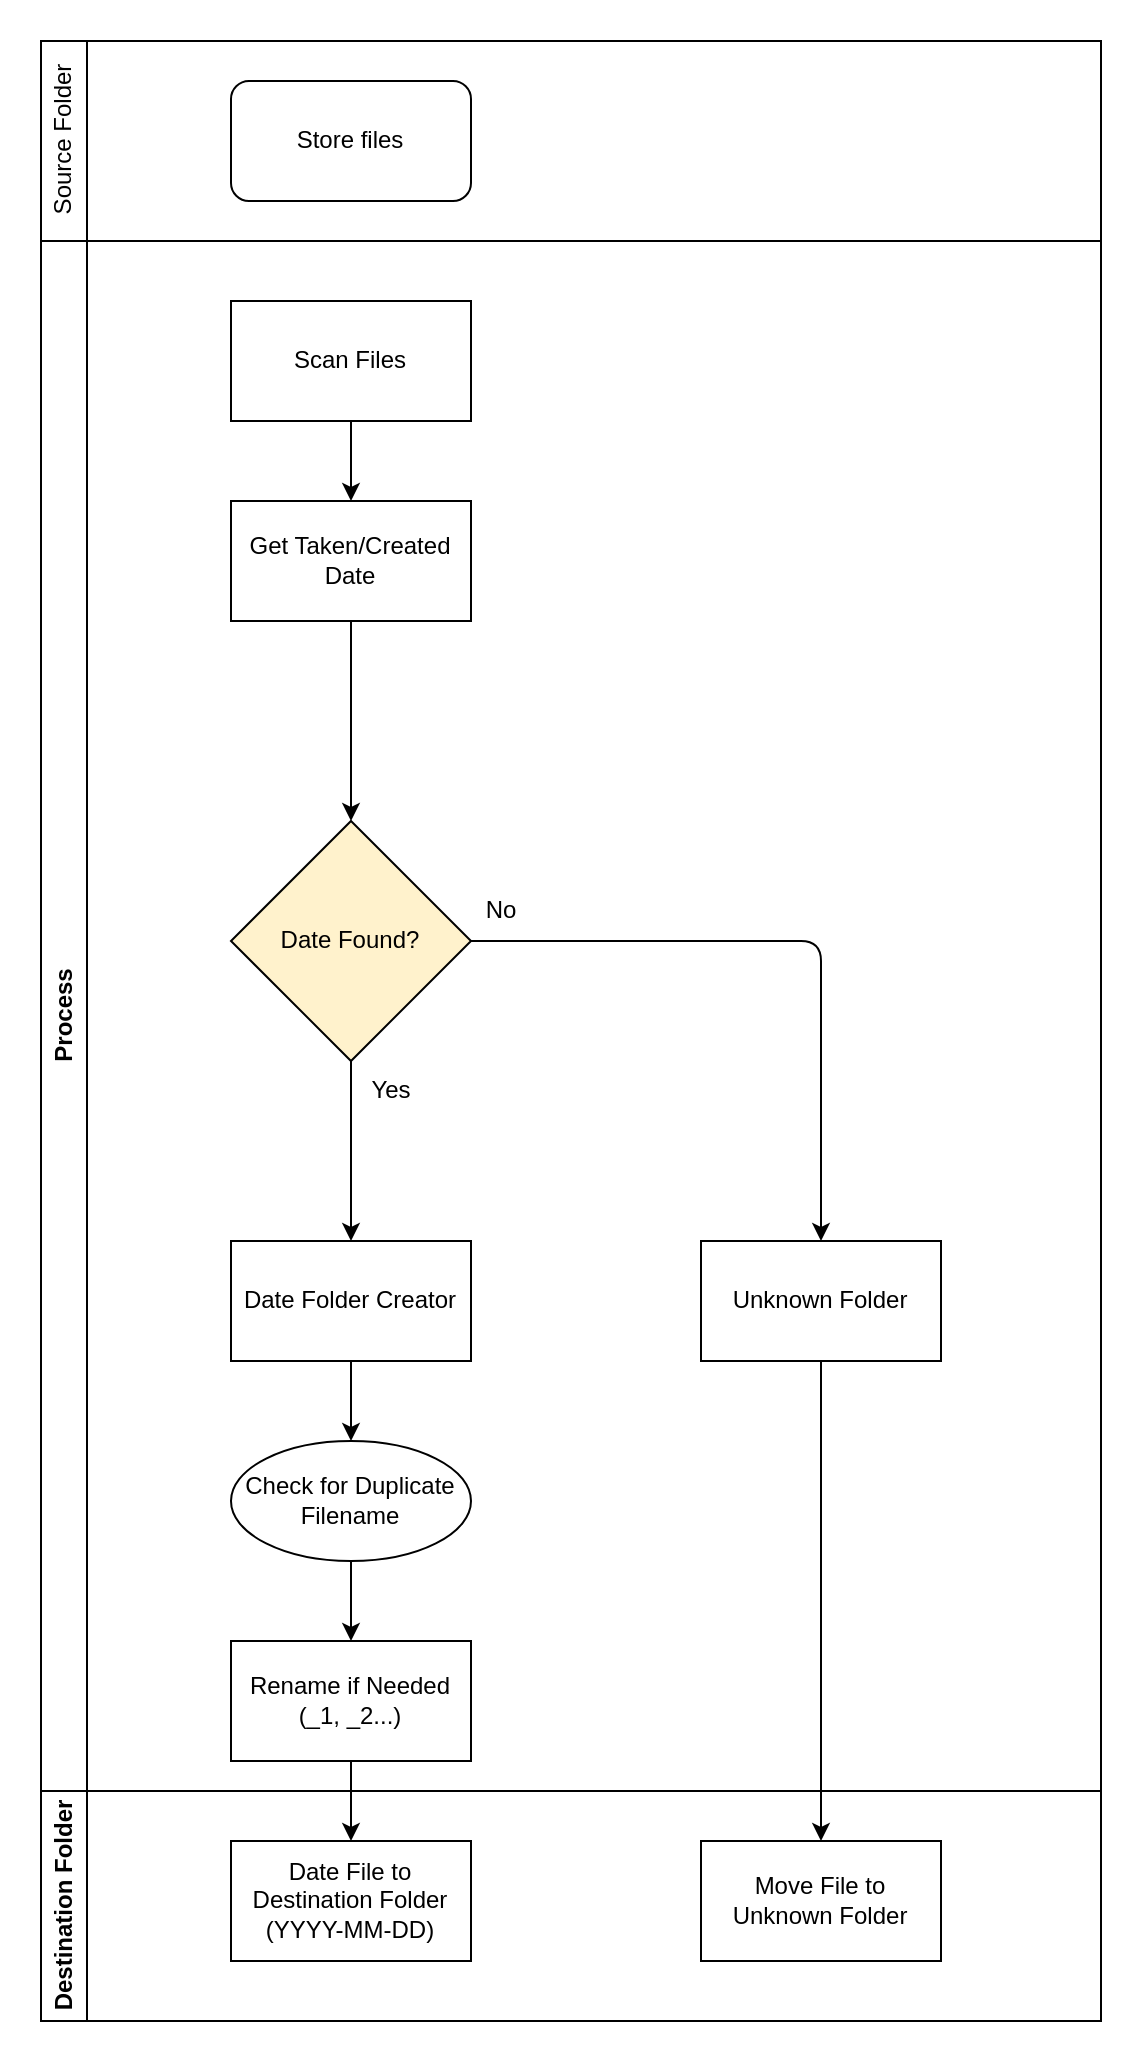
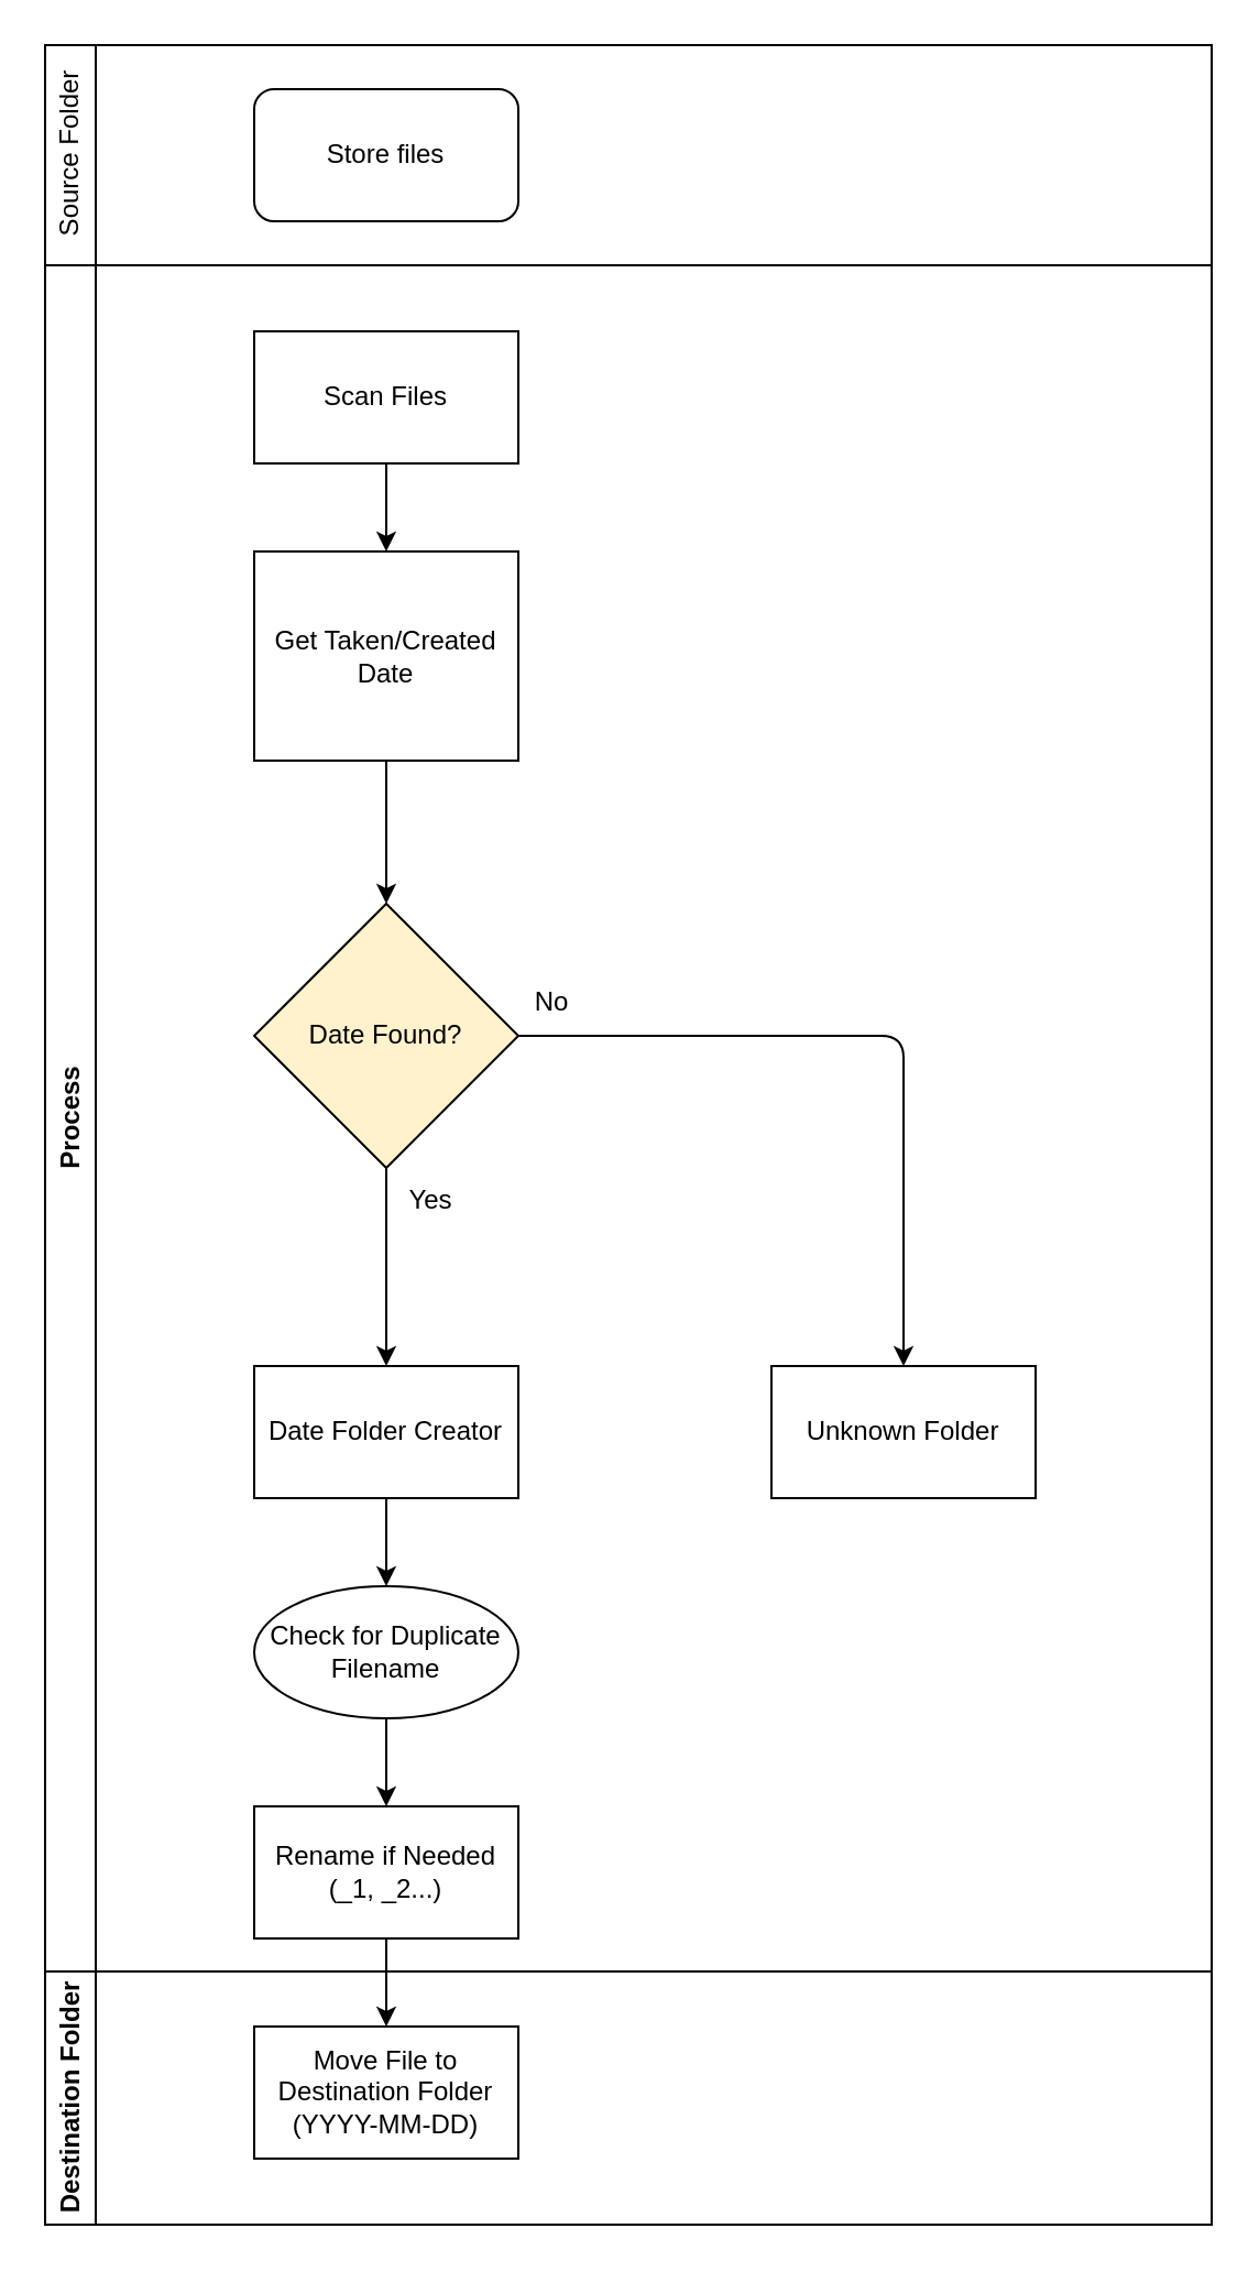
  <mxCell id="0" />
  <mxCell id="1" parent="0" />
  <mxCell id="2" value="Store files" style="rounded=1;whiteSpace=wrap;html=1;" parent="1" vertex="1"><mxGeometry x="115" y="40" width="120" height="60" as="geometry" /></mxCell>
  <mxCell id="3" value="Scan Files" style="rounded=0;whiteSpace=wrap;html=1;" parent="1" vertex="1"><mxGeometry x="115" y="150" width="120" height="60" as="geometry" /></mxCell>
  <mxCell id="4" value="Date Folder Creator" style="rounded=0;whiteSpace=wrap;html=1;" parent="1" vertex="1"><mxGeometry x="115" y="620" width="120" height="60" as="geometry" /></mxCell>
  <mxCell id="5" value="Unknown Folder" style="rounded=0;whiteSpace=wrap;html=1;" parent="1" vertex="1"><mxGeometry x="350" y="620" width="120" height="60" as="geometry" /></mxCell>
- <mxCell id="6" value="Move File to Unknown Folder" style="rounded=0;whiteSpace=wrap;html=1;" parent="1" vertex="1"><mxGeometry x="350" y="920" width="120" height="60" as="geometry" /></mxCell>
  <mxCell id="7" value="Check for Duplicate Filename" style="ellipse;whiteSpace=wrap;html=1;" parent="1" vertex="1"><mxGeometry x="115" y="720" width="120" height="60" as="geometry" /></mxCell>
  <mxCell id="8" value="Rename if Needed (_1, _2...)" style="rounded=0;whiteSpace=wrap;html=1;" parent="1" vertex="1"><mxGeometry x="115" y="820" width="120" height="60" as="geometry" /></mxCell>
- <mxCell id="9" value="Date File to Destination Folder (YYYY-MM-DD)" style="rounded=0;whiteSpace=wrap;html=1;" parent="1" vertex="1"><mxGeometry x="115" y="920" width="120" height="60" as="geometry" /></mxCell>
+ <mxCell id="9" value="Move File to Destination Folder (YYYY-MM-DD)" style="rounded=0;whiteSpace=wrap;html=1;" parent="1" vertex="1"><mxGeometry x="115" y="920" width="120" height="60" as="geometry" /></mxCell>
  <mxCell id="10" value="&lt;span style=&quot;color: rgb(0, 0, 0);&quot;&gt;Date Found?&lt;/span&gt;" style="rhombus;whiteSpace=wrap;html=1;fillColor=#fff2cc;" parent="1" vertex="1"><mxGeometry x="115" y="410" width="120" height="120" as="geometry" /></mxCell>
  <mxCell id="11" value="" style="endArrow=classic;html=1;exitX=0.5;exitY=1;exitDx=0;exitDy=0;entryX=0.5;entryY=0;entryDx=0;entryDy=0;" parent="1" source="10" target="4" edge="1"><mxGeometry width="50" height="50" relative="1" as="geometry"><mxPoint x="280" y="370" as="sourcePoint" /><mxPoint x="290" y="260" as="targetPoint" /></mxGeometry></mxCell>
  <mxCell id="12" value="" style="endArrow=classic;html=1;exitX=0.5;exitY=1;exitDx=0;exitDy=0;entryX=0.5;entryY=0;entryDx=0;entryDy=0;" parent="1" source="4" target="7" edge="1"><mxGeometry width="50" height="50" relative="1" as="geometry"><mxPoint x="185" y="570" as="sourcePoint" /><mxPoint x="185" y="630" as="targetPoint" /></mxGeometry></mxCell>
  <mxCell id="13" value="" style="endArrow=classic;html=1;entryX=0.5;entryY=0;entryDx=0;entryDy=0;exitX=0.5;exitY=1;exitDx=0;exitDy=0;" parent="1" source="7" target="8" edge="1"><mxGeometry width="50" height="50" relative="1" as="geometry"><mxPoint x="170" y="770" as="sourcePoint" /><mxPoint x="185" y="730" as="targetPoint" /></mxGeometry></mxCell>
- <mxCell id="14" value="" style="endArrow=classic;html=1;entryX=0.5;entryY=0;entryDx=0;entryDy=0;exitX=0.5;exitY=1;exitDx=0;exitDy=0;" parent="1" source="5" target="6" edge="1"><mxGeometry width="50" height="50" relative="1" as="geometry"><mxPoint x="185" y="790" as="sourcePoint" /><mxPoint x="185" y="830" as="targetPoint" /></mxGeometry></mxCell>
  <mxCell id="15" value="" style="endArrow=classic;html=1;entryX=0.5;entryY=0;entryDx=0;entryDy=0;exitX=1;exitY=0.5;exitDx=0;exitDy=0;edgeStyle=orthogonalEdgeStyle;" parent="1" source="10" target="5" edge="1"><mxGeometry width="50" height="50" relative="1" as="geometry"><mxPoint x="420" y="510" as="sourcePoint" /><mxPoint x="420" y="550" as="targetPoint" /></mxGeometry></mxCell>
  <mxCell id="16" value="" style="endArrow=classic;html=1;entryX=0.5;entryY=0;entryDx=0;entryDy=0;exitX=0.5;exitY=1;exitDx=0;exitDy=0;" parent="1" source="8" target="9" edge="1"><mxGeometry width="50" height="50" relative="1" as="geometry"><mxPoint x="185" y="790" as="sourcePoint" /><mxPoint x="185" y="830" as="targetPoint" /></mxGeometry></mxCell>
- <mxCell id="17" value="Get Taken/Created Date" style="rounded=0;whiteSpace=wrap;html=1;" vertex="1" parent="1"><mxGeometry x="115" y="250" width="120" height="60" as="geometry" /></mxCell>
+ <mxCell id="17" value="Get Taken/Created Date" style="rounded=0;whiteSpace=wrap;html=1;" vertex="1" parent="1"><mxGeometry x="115" y="250" width="120" height="95" as="geometry" /></mxCell>
  <mxCell id="18" value="" style="endArrow=classic;html=1;exitX=0.5;exitY=1;exitDx=0;exitDy=0;entryX=0.5;entryY=0;entryDx=0;entryDy=0;" edge="1" parent="1" source="3" target="17"><mxGeometry width="50" height="50" relative="1" as="geometry"><mxPoint x="0" y="420" as="sourcePoint" /><mxPoint x="50" y="370" as="targetPoint" /></mxGeometry></mxCell>
  <mxCell id="19" value="" style="endArrow=classic;html=1;exitX=0.5;exitY=1;exitDx=0;exitDy=0;entryX=0.5;entryY=0;entryDx=0;entryDy=0;" edge="1" parent="1" source="17" target="10"><mxGeometry width="50" height="50" relative="1" as="geometry"><mxPoint x="185" y="220" as="sourcePoint" /><mxPoint x="185" y="260" as="targetPoint" /></mxGeometry></mxCell>
  <mxCell id="20" value="Yes" style="text;html=1;align=center;verticalAlign=middle;resizable=0;points=[];autosize=1;strokeColor=none;fillColor=none;" vertex="1" parent="1"><mxGeometry x="175" y="530" width="40" height="30" as="geometry" /></mxCell>
  <mxCell id="21" value="No" style="text;html=1;align=center;verticalAlign=middle;resizable=0;points=[];autosize=1;strokeColor=none;fillColor=none;" vertex="1" parent="1"><mxGeometry x="230" y="440" width="40" height="30" as="geometry" /></mxCell>
  <mxCell id="22" value="Destination Folder" style="swimlane;horizontal=0;whiteSpace=wrap;html=1;" vertex="1" parent="1"><mxGeometry x="20" y="895" width="530" height="115" as="geometry" /></mxCell>
  <mxCell id="23" value="Process" style="swimlane;horizontal=0;whiteSpace=wrap;html=1;" vertex="1" parent="1"><mxGeometry x="20" y="120" width="530" height="775" as="geometry" /></mxCell>
  <mxCell id="24" value="&lt;span style=&quot;color: rgb(0, 0, 0); font-weight: 400;&quot;&gt;Source Folder&lt;/span&gt;" style="swimlane;horizontal=0;whiteSpace=wrap;html=1;startSize=23;" vertex="1" parent="1"><mxGeometry x="20" y="20" width="530" height="100" as="geometry" /></mxCell>
